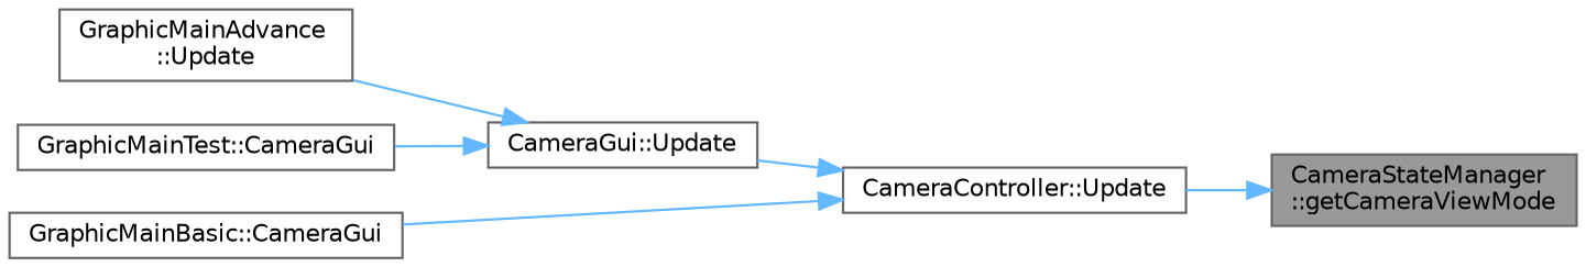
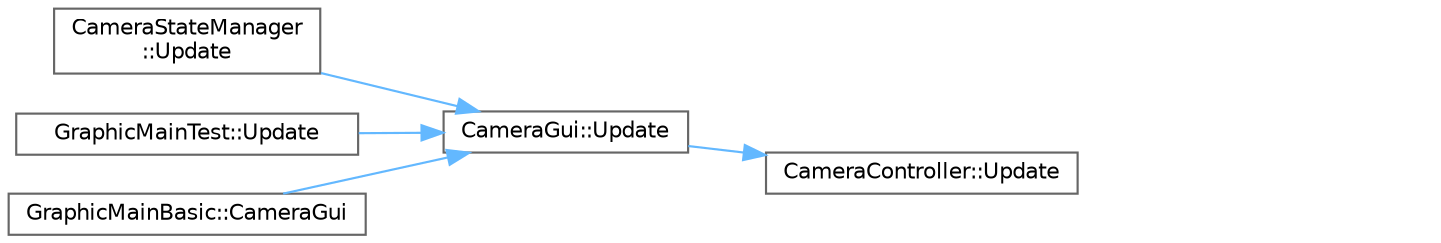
  digraph {
    rankdir=RL
    node [color=grey40 fillcolor=white fontname=Helvetica fontsize=10 shape=box style=filled]
    edge [color=steelblue1 dir=back fontname=Helvetica fontsize=10 labelfontname=Helvetica labelfontsize=10 style=solid]
-   n1 [color=gray40 fillcolor=grey60 fontcolor=black height=0.2 label="CameraStateManager\l::getCameraViewMode" width=0.4]
    n2 [height=0.2 label="CameraController::Update" width=0.4]
    n3 [height=0.2 label="CameraGui::Update" width=0.4]
-   n4 [height=0.2 label="GraphicMainAdvance\l::Update" width=0.4]
+   n4 [height=0.2 label="CameraStateManager\l::Update" width=0.4]
    n5 [height=0.2 label="GraphicMainBasic::CameraGui" width=0.4]
-   n6 [height=0.2 label="GraphicMainTest::CameraGui" width=0.4]
-   n1 -> n2
+   n6 [height=0.2 label="GraphicMainTest::Update" width=0.4]
    n2 -> n3
    n3 -> n4
-   n2 -> n5
+   n3 -> n5
    n3 -> n6
  }
